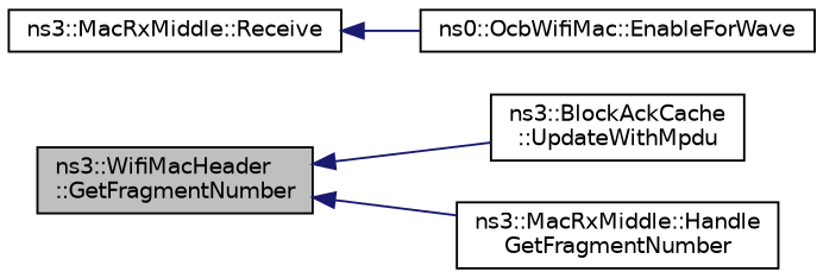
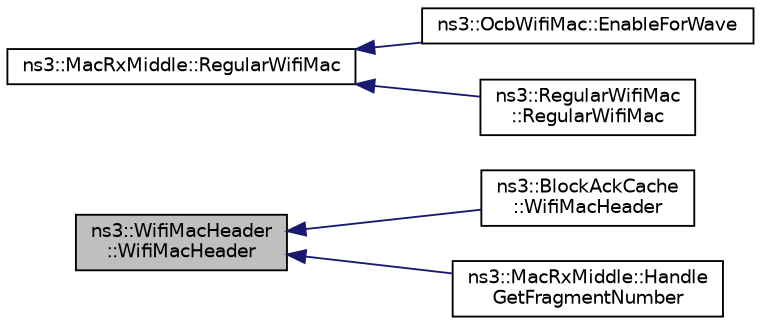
  digraph {
    fontname="DejaVu Sans"
    rankdir=LR
    node [color=black fillcolor=white fontname="DejaVu Sans" fontsize=10 shape=record style=filled]
    edge [color=midnightblue dir=back fontname="DejaVu Sans" fontsize=10 labelfontname=Helvetica labelfontsize=10 style=solid]
-   n1 [fillcolor=grey75 fontcolor=black height=0.2 label="ns3::WifiMacHeader\l::GetFragmentNumber" width=0.4]
-   n2 [height=0.2 label="ns3::BlockAckCache\l::UpdateWithMpdu" width=0.4]
+   n1 [fillcolor=grey75 fontcolor=black height=0.2 label="ns3::WifiMacHeader\l::WifiMacHeader" width=0.4]
+   n2 [height=0.2 label="ns3::BlockAckCache\l::WifiMacHeader" width=0.4]
    n3 [height=0.2 label="ns3::MacRxMiddle::Handle\lGetFragmentNumber" width=0.4]
-   n4 [height=0.2 label="ns3::MacRxMiddle::Receive" width=0.4]
-   n5 [height=0.2 label="ns0::OcbWifiMac::EnableForWave" width=0.4]
+   n4 [height=0.2 label="ns3::MacRxMiddle::RegularWifiMac" width=0.4]
+   n5 [height=0.2 label="ns3::OcbWifiMac::EnableForWave" width=0.4]
+   n6 [height=0.2 label="ns3::RegularWifiMac\l::RegularWifiMac" width=0.4]
    n1 -> n2
    n1 -> n3
    n4 -> n5
+   n4 -> n6
  }
